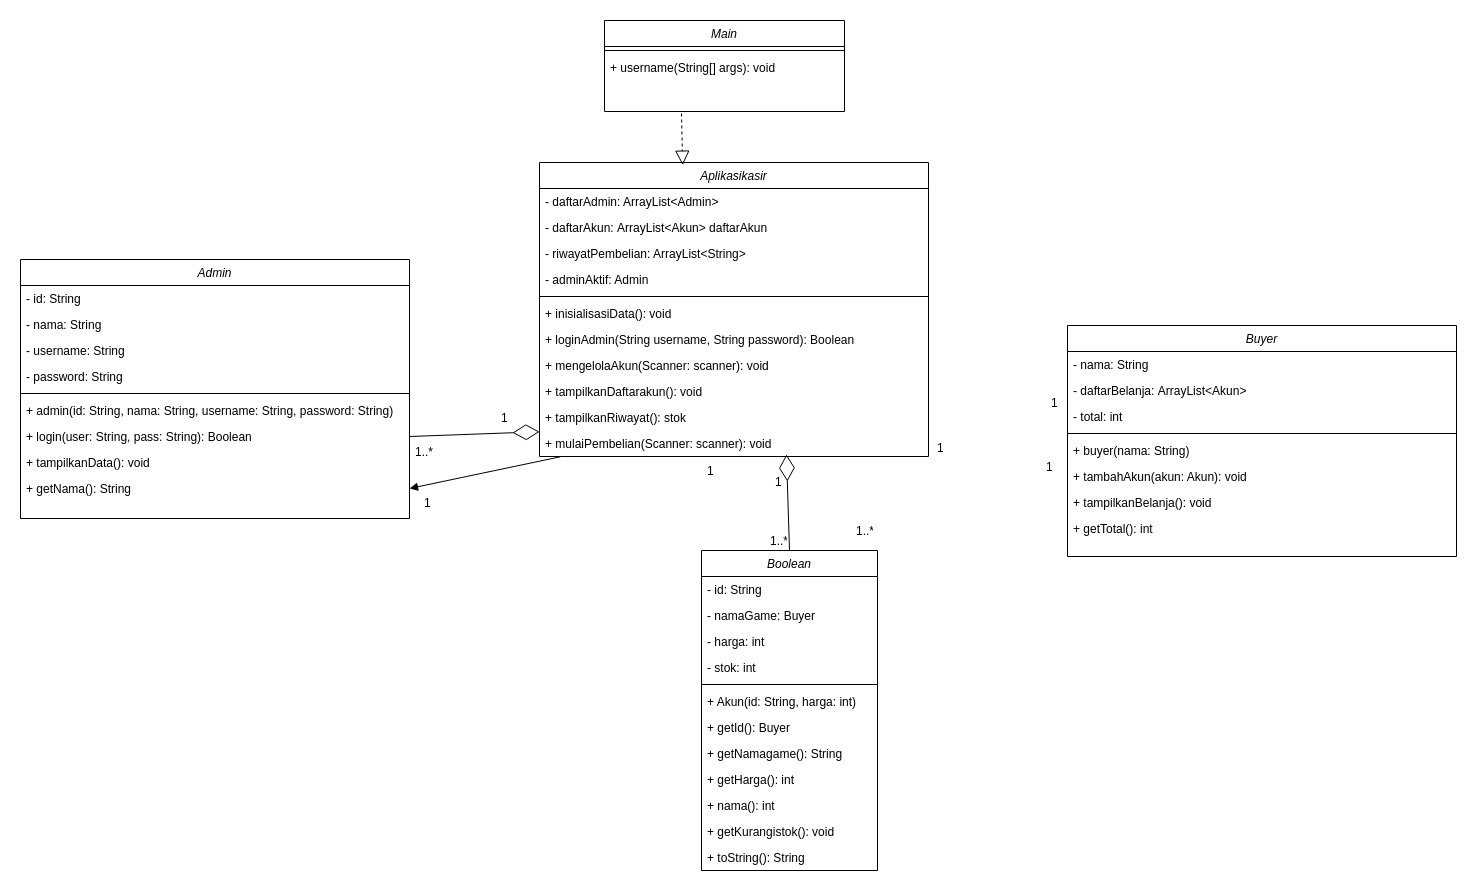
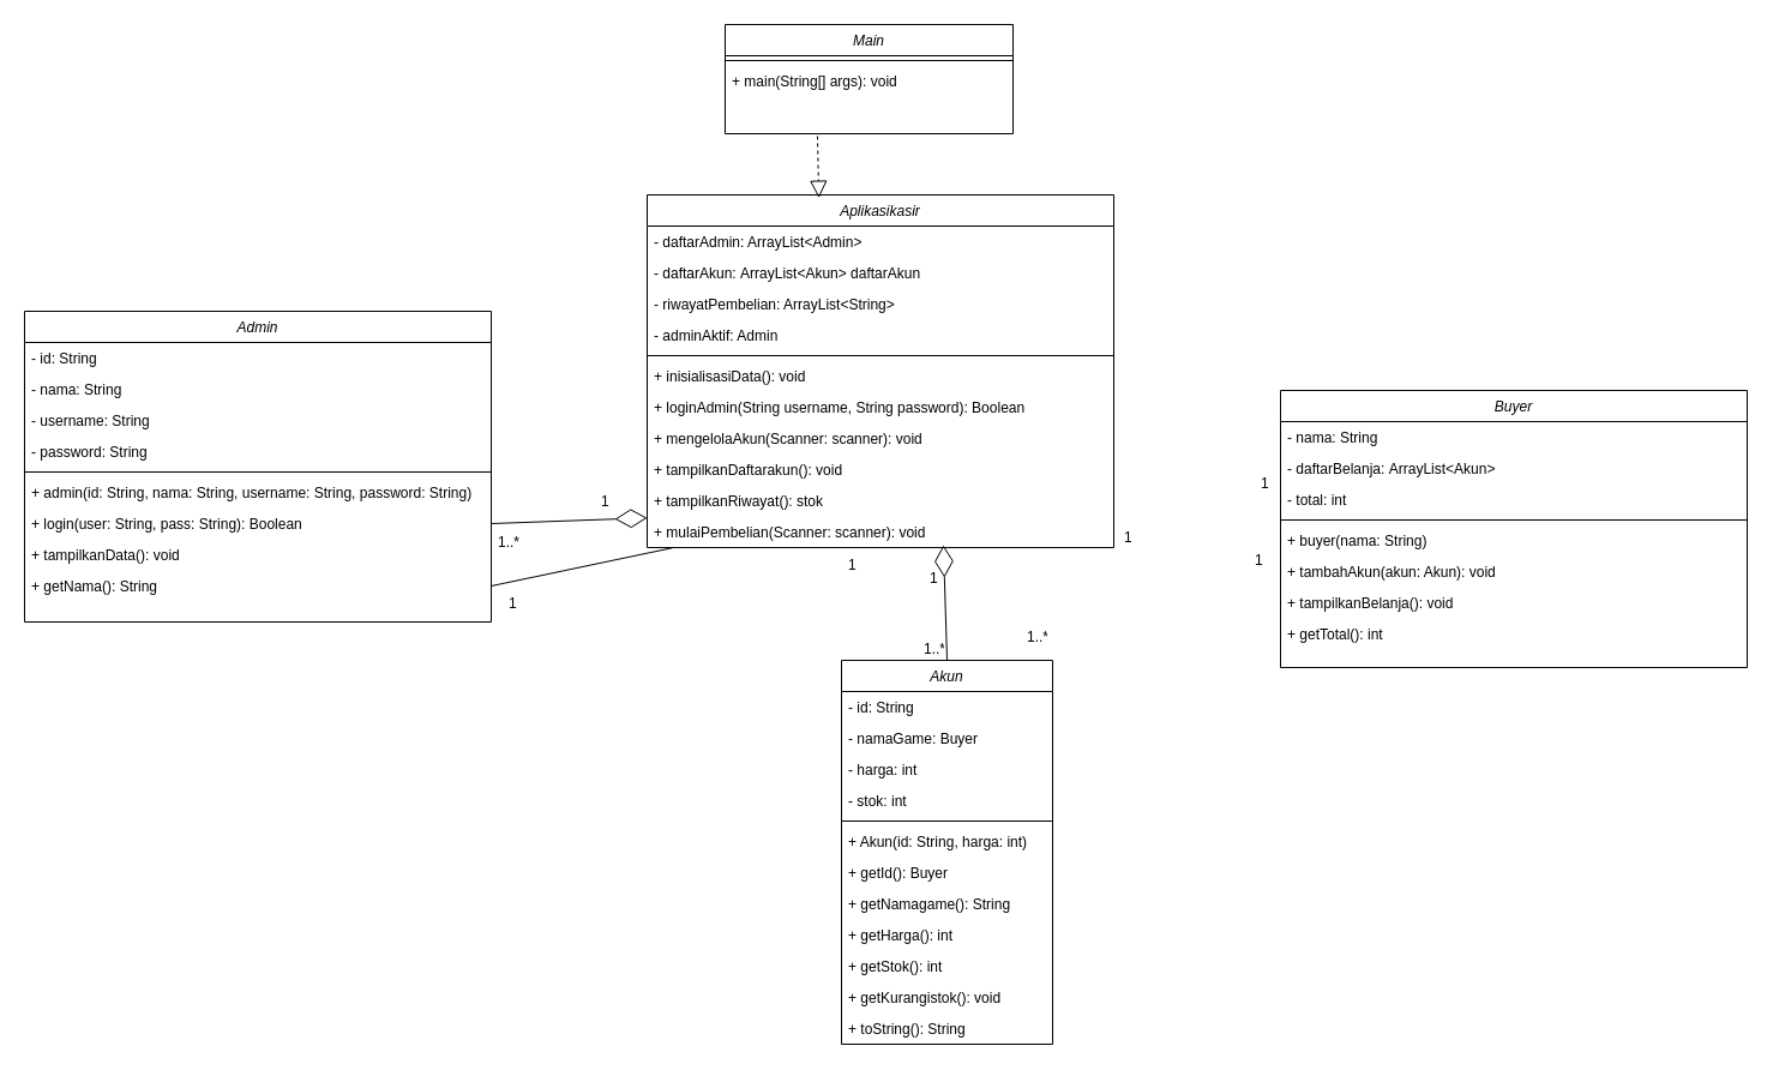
  <mxCell id="0" />
  <mxCell id="1" parent="0" />
  <mxCell id="2" value="Admin" style="swimlane;fontStyle=2;align=center;verticalAlign=top;childLayout=stackLayout;horizontal=1;startSize=26;horizontalStack=0;resizeParent=1;resizeLast=0;collapsible=1;marginBottom=0;rounded=0;shadow=0;strokeWidth=1;" parent="1" vertex="1"><mxGeometry x="20" y="259" width="389" height="259" as="geometry"><mxRectangle x="230" y="140" width="160" height="26" as="alternateBounds" /></mxGeometry></mxCell>
  <mxCell id="3" value="- id: String" style="text;align=left;verticalAlign=top;spacingLeft=4;spacingRight=4;overflow=hidden;rotatable=0;points=[[0,0.5],[1,0.5]];portConstraint=eastwest;" parent="2" vertex="1"><mxGeometry y="26" width="389" height="26" as="geometry" /></mxCell>
  <mxCell id="4" value="- nama: String" style="text;align=left;verticalAlign=top;spacingLeft=4;spacingRight=4;overflow=hidden;rotatable=0;points=[[0,0.5],[1,0.5]];portConstraint=eastwest;" parent="2" vertex="1"><mxGeometry y="52" width="389" height="26" as="geometry" /></mxCell>
  <mxCell id="5" value="- username: String" style="text;align=left;verticalAlign=top;spacingLeft=4;spacingRight=4;overflow=hidden;rotatable=0;points=[[0,0.5],[1,0.5]];portConstraint=eastwest;" parent="2" vertex="1"><mxGeometry y="78" width="389" height="26" as="geometry" /></mxCell>
  <mxCell id="6" value="- password: String" style="text;align=left;verticalAlign=top;spacingLeft=4;spacingRight=4;overflow=hidden;rotatable=0;points=[[0,0.5],[1,0.5]];portConstraint=eastwest;" parent="2" vertex="1"><mxGeometry y="104" width="389" height="26" as="geometry" /></mxCell>
  <mxCell id="7" value="" style="line;html=1;strokeWidth=1;align=left;verticalAlign=middle;spacingTop=-1;spacingLeft=3;spacingRight=3;rotatable=0;labelPosition=right;points=[];portConstraint=eastwest;" parent="2" vertex="1"><mxGeometry y="130" width="389" height="8" as="geometry" /></mxCell>
  <mxCell id="8" value="+ admin(id: String, nama: String, username: String, password: String)  " style="text;align=left;verticalAlign=top;spacingLeft=4;spacingRight=4;overflow=hidden;rotatable=0;points=[[0,0.5],[1,0.5]];portConstraint=eastwest;" parent="2" vertex="1"><mxGeometry y="138" width="389" height="26" as="geometry" /></mxCell>
  <mxCell id="9" value="+ login(user: String, pass: String): Boolean" style="text;align=left;verticalAlign=top;spacingLeft=4;spacingRight=4;overflow=hidden;rotatable=0;points=[[0,0.5],[1,0.5]];portConstraint=eastwest;" parent="2" vertex="1"><mxGeometry y="164" width="389" height="26" as="geometry" /></mxCell>
  <mxCell id="10" value="+ tampilkanData(): void " style="text;align=left;verticalAlign=top;spacingLeft=4;spacingRight=4;overflow=hidden;rotatable=0;points=[[0,0.5],[1,0.5]];portConstraint=eastwest;" parent="2" vertex="1"><mxGeometry y="190" width="389" height="26" as="geometry" /></mxCell>
  <mxCell id="11" value="+ getNama(): String " style="text;align=left;verticalAlign=top;spacingLeft=4;spacingRight=4;overflow=hidden;rotatable=0;points=[[0,0.5],[1,0.5]];portConstraint=eastwest;" parent="2" vertex="1"><mxGeometry y="216" width="389" height="26" as="geometry" /></mxCell>
- <mxCell id="12" value="Boolean" style="swimlane;fontStyle=2;align=center;verticalAlign=top;childLayout=stackLayout;horizontal=1;startSize=26;horizontalStack=0;resizeParent=1;resizeLast=0;collapsible=1;marginBottom=0;rounded=0;shadow=0;strokeWidth=1;" parent="1" vertex="1"><mxGeometry x="701" y="550" width="176" height="320" as="geometry"><mxRectangle x="230" y="140" width="160" height="26" as="alternateBounds" /></mxGeometry></mxCell>
+ <mxCell id="12" value="Akun" style="swimlane;fontStyle=2;align=center;verticalAlign=top;childLayout=stackLayout;horizontal=1;startSize=26;horizontalStack=0;resizeParent=1;resizeLast=0;collapsible=1;marginBottom=0;rounded=0;shadow=0;strokeWidth=1;" parent="1" vertex="1"><mxGeometry x="701" y="550" width="176" height="320" as="geometry"><mxRectangle x="230" y="140" width="160" height="26" as="alternateBounds" /></mxGeometry></mxCell>
  <mxCell id="13" value="- id: String" style="text;align=left;verticalAlign=top;spacingLeft=4;spacingRight=4;overflow=hidden;rotatable=0;points=[[0,0.5],[1,0.5]];portConstraint=eastwest;" parent="12" vertex="1"><mxGeometry y="26" width="176" height="26" as="geometry" /></mxCell>
  <mxCell id="14" value="- namaGame: Buyer" style="text;align=left;verticalAlign=top;spacingLeft=4;spacingRight=4;overflow=hidden;rotatable=0;points=[[0,0.5],[1,0.5]];portConstraint=eastwest;" parent="12" vertex="1"><mxGeometry y="52" width="176" height="26" as="geometry" /></mxCell>
  <mxCell id="15" value="- harga: int " style="text;align=left;verticalAlign=top;spacingLeft=4;spacingRight=4;overflow=hidden;rotatable=0;points=[[0,0.5],[1,0.5]];portConstraint=eastwest;" parent="12" vertex="1"><mxGeometry y="78" width="176" height="26" as="geometry" /></mxCell>
  <mxCell id="16" value="- stok: int " style="text;align=left;verticalAlign=top;spacingLeft=4;spacingRight=4;overflow=hidden;rotatable=0;points=[[0,0.5],[1,0.5]];portConstraint=eastwest;" parent="12" vertex="1"><mxGeometry y="104" width="176" height="26" as="geometry" /></mxCell>
  <mxCell id="17" value="" style="line;html=1;strokeWidth=1;align=left;verticalAlign=middle;spacingTop=-1;spacingLeft=3;spacingRight=3;rotatable=0;labelPosition=right;points=[];portConstraint=eastwest;" parent="12" vertex="1"><mxGeometry y="130" width="176" height="8" as="geometry" /></mxCell>
  <mxCell id="18" value="+ Akun(id: String, harga: int) " style="text;align=left;verticalAlign=top;spacingLeft=4;spacingRight=4;overflow=hidden;rotatable=0;points=[[0,0.5],[1,0.5]];portConstraint=eastwest;" parent="12" vertex="1"><mxGeometry y="138" width="176" height="26" as="geometry" /></mxCell>
  <mxCell id="19" value="+ getId(): Buyer " style="text;align=left;verticalAlign=top;spacingLeft=4;spacingRight=4;overflow=hidden;rotatable=0;points=[[0,0.5],[1,0.5]];portConstraint=eastwest;" parent="12" vertex="1"><mxGeometry y="164" width="176" height="26" as="geometry" /></mxCell>
  <mxCell id="20" value="+ getNamagame(): String " style="text;align=left;verticalAlign=top;spacingLeft=4;spacingRight=4;overflow=hidden;rotatable=0;points=[[0,0.5],[1,0.5]];portConstraint=eastwest;" parent="12" vertex="1"><mxGeometry y="190" width="176" height="26" as="geometry" /></mxCell>
  <mxCell id="21" value="+ getHarga(): int " style="text;align=left;verticalAlign=top;spacingLeft=4;spacingRight=4;overflow=hidden;rotatable=0;points=[[0,0.5],[1,0.5]];portConstraint=eastwest;" parent="12" vertex="1"><mxGeometry y="216" width="176" height="26" as="geometry" /></mxCell>
- <mxCell id="22" value="+ nama(): int " style="text;align=left;verticalAlign=top;spacingLeft=4;spacingRight=4;overflow=hidden;rotatable=0;points=[[0,0.5],[1,0.5]];portConstraint=eastwest;" parent="12" vertex="1"><mxGeometry y="242" width="176" height="26" as="geometry" /></mxCell>
+ <mxCell id="22" value="+ getStok(): int " style="text;align=left;verticalAlign=top;spacingLeft=4;spacingRight=4;overflow=hidden;rotatable=0;points=[[0,0.5],[1,0.5]];portConstraint=eastwest;" parent="12" vertex="1"><mxGeometry y="242" width="176" height="26" as="geometry" /></mxCell>
  <mxCell id="23" value="+ getKurangistok(): void " style="text;align=left;verticalAlign=top;spacingLeft=4;spacingRight=4;overflow=hidden;rotatable=0;points=[[0,0.5],[1,0.5]];portConstraint=eastwest;" parent="12" vertex="1"><mxGeometry y="268" width="176" height="26" as="geometry" /></mxCell>
  <mxCell id="24" value="+ toString(): String" style="text;align=left;verticalAlign=top;spacingLeft=4;spacingRight=4;overflow=hidden;rotatable=0;points=[[0,0.5],[1,0.5]];portConstraint=eastwest;" parent="12" vertex="1"><mxGeometry y="294" width="176" height="26" as="geometry" /></mxCell>
  <mxCell id="25" value="Aplikasikasir" style="swimlane;fontStyle=2;align=center;verticalAlign=top;childLayout=stackLayout;horizontal=1;startSize=26;horizontalStack=0;resizeParent=1;resizeLast=0;collapsible=1;marginBottom=0;rounded=0;shadow=0;strokeWidth=1;" parent="1" vertex="1"><mxGeometry x="539" y="162" width="389" height="294" as="geometry"><mxRectangle x="230" y="140" width="160" height="26" as="alternateBounds" /></mxGeometry></mxCell>
  <mxCell id="26" value="- daftarAdmin: ArrayList&lt;Admin&gt; " style="text;align=left;verticalAlign=top;spacingLeft=4;spacingRight=4;overflow=hidden;rotatable=0;points=[[0,0.5],[1,0.5]];portConstraint=eastwest;" parent="25" vertex="1"><mxGeometry y="26" width="389" height="26" as="geometry" /></mxCell>
  <mxCell id="27" value="- daftarAkun: ArrayList&lt;Akun&gt; daftarAkun" style="text;align=left;verticalAlign=top;spacingLeft=4;spacingRight=4;overflow=hidden;rotatable=0;points=[[0,0.5],[1,0.5]];portConstraint=eastwest;" parent="25" vertex="1"><mxGeometry y="52" width="389" height="26" as="geometry" /></mxCell>
  <mxCell id="28" value="- riwayatPembelian: ArrayList&lt;String&gt; " style="text;align=left;verticalAlign=top;spacingLeft=4;spacingRight=4;overflow=hidden;rotatable=0;points=[[0,0.5],[1,0.5]];portConstraint=eastwest;" parent="25" vertex="1"><mxGeometry y="78" width="389" height="26" as="geometry" /></mxCell>
  <mxCell id="29" value="- adminAktif: Admin" style="text;align=left;verticalAlign=top;spacingLeft=4;spacingRight=4;overflow=hidden;rotatable=0;points=[[0,0.5],[1,0.5]];portConstraint=eastwest;" parent="25" vertex="1"><mxGeometry y="104" width="389" height="26" as="geometry" /></mxCell>
  <mxCell id="30" value="" style="line;html=1;strokeWidth=1;align=left;verticalAlign=middle;spacingTop=-1;spacingLeft=3;spacingRight=3;rotatable=0;labelPosition=right;points=[];portConstraint=eastwest;" parent="25" vertex="1"><mxGeometry y="130" width="389" height="8" as="geometry" /></mxCell>
  <mxCell id="31" value="+ inisialisasiData(): void " style="text;align=left;verticalAlign=top;spacingLeft=4;spacingRight=4;overflow=hidden;rotatable=0;points=[[0,0.5],[1,0.5]];portConstraint=eastwest;" parent="25" vertex="1"><mxGeometry y="138" width="389" height="26" as="geometry" /></mxCell>
  <mxCell id="32" value="+ loginAdmin(String username, String password): Boolean" style="text;align=left;verticalAlign=top;spacingLeft=4;spacingRight=4;overflow=hidden;rotatable=0;points=[[0,0.5],[1,0.5]];portConstraint=eastwest;" parent="25" vertex="1"><mxGeometry y="164" width="389" height="26" as="geometry" /></mxCell>
  <mxCell id="33" value="+ mengelolaAkun(Scanner: scanner): void " style="text;align=left;verticalAlign=top;spacingLeft=4;spacingRight=4;overflow=hidden;rotatable=0;points=[[0,0.5],[1,0.5]];portConstraint=eastwest;" parent="25" vertex="1"><mxGeometry y="190" width="389" height="26" as="geometry" /></mxCell>
  <mxCell id="34" value="+ tampilkanDaftarakun(): void " style="text;align=left;verticalAlign=top;spacingLeft=4;spacingRight=4;overflow=hidden;rotatable=0;points=[[0,0.5],[1,0.5]];portConstraint=eastwest;" parent="25" vertex="1"><mxGeometry y="216" width="389" height="26" as="geometry" /></mxCell>
  <mxCell id="35" value="+ tampilkanRiwayat(): stok " style="text;align=left;verticalAlign=top;spacingLeft=4;spacingRight=4;overflow=hidden;rotatable=0;points=[[0,0.5],[1,0.5]];portConstraint=eastwest;" parent="25" vertex="1"><mxGeometry y="242" width="389" height="26" as="geometry" /></mxCell>
  <mxCell id="36" value="+ mulaiPembelian(Scanner: scanner): void " style="text;align=left;verticalAlign=top;spacingLeft=4;spacingRight=4;overflow=hidden;rotatable=0;points=[[0,0.5],[1,0.5]];portConstraint=eastwest;" parent="25" vertex="1"><mxGeometry y="268" width="389" height="26" as="geometry" /></mxCell>
  <mxCell id="37" value="Buyer" style="swimlane;fontStyle=2;align=center;verticalAlign=top;childLayout=stackLayout;horizontal=1;startSize=26;horizontalStack=0;resizeParent=1;resizeLast=0;collapsible=1;marginBottom=0;rounded=0;shadow=0;strokeWidth=1;" parent="1" vertex="1"><mxGeometry x="1067" y="325" width="389" height="231" as="geometry"><mxRectangle x="230" y="140" width="160" height="26" as="alternateBounds" /></mxGeometry></mxCell>
  <mxCell id="38" value="- nama: String" style="text;align=left;verticalAlign=top;spacingLeft=4;spacingRight=4;overflow=hidden;rotatable=0;points=[[0,0.5],[1,0.5]];portConstraint=eastwest;" parent="37" vertex="1"><mxGeometry y="26" width="389" height="26" as="geometry" /></mxCell>
  <mxCell id="39" value="- daftarBelanja: ArrayList&lt;Akun&gt;" style="text;align=left;verticalAlign=top;spacingLeft=4;spacingRight=4;overflow=hidden;rotatable=0;points=[[0,0.5],[1,0.5]];portConstraint=eastwest;" parent="37" vertex="1"><mxGeometry y="52" width="389" height="26" as="geometry" /></mxCell>
  <mxCell id="40" value="- total: int" style="text;align=left;verticalAlign=top;spacingLeft=4;spacingRight=4;overflow=hidden;rotatable=0;points=[[0,0.5],[1,0.5]];portConstraint=eastwest;" parent="37" vertex="1"><mxGeometry y="78" width="389" height="26" as="geometry" /></mxCell>
  <mxCell id="41" value="" style="line;html=1;strokeWidth=1;align=left;verticalAlign=middle;spacingTop=-1;spacingLeft=3;spacingRight=3;rotatable=0;labelPosition=right;points=[];portConstraint=eastwest;" parent="37" vertex="1"><mxGeometry y="104" width="389" height="8" as="geometry" /></mxCell>
  <mxCell id="42" value="+ buyer(nama: String) " style="text;align=left;verticalAlign=top;spacingLeft=4;spacingRight=4;overflow=hidden;rotatable=0;points=[[0,0.5],[1,0.5]];portConstraint=eastwest;" parent="37" vertex="1"><mxGeometry y="112" width="389" height="26" as="geometry" /></mxCell>
  <mxCell id="43" value="+ tambahAkun(akun: Akun): void     " style="text;align=left;verticalAlign=top;spacingLeft=4;spacingRight=4;overflow=hidden;rotatable=0;points=[[0,0.5],[1,0.5]];portConstraint=eastwest;" parent="37" vertex="1"><mxGeometry y="138" width="389" height="26" as="geometry" /></mxCell>
  <mxCell id="44" value="+ tampilkanBelanja(): void " style="text;align=left;verticalAlign=top;spacingLeft=4;spacingRight=4;overflow=hidden;rotatable=0;points=[[0,0.5],[1,0.5]];portConstraint=eastwest;" parent="37" vertex="1"><mxGeometry y="164" width="389" height="26" as="geometry" /></mxCell>
  <mxCell id="45" value="+ getTotal(): int   " style="text;align=left;verticalAlign=top;spacingLeft=4;spacingRight=4;overflow=hidden;rotatable=0;points=[[0,0.5],[1,0.5]];portConstraint=eastwest;" parent="37" vertex="1"><mxGeometry y="190" width="389" height="26" as="geometry" /></mxCell>
  <mxCell id="46" value="Main" style="swimlane;fontStyle=2;align=center;verticalAlign=top;childLayout=stackLayout;horizontal=1;startSize=26;horizontalStack=0;resizeParent=1;resizeLast=0;collapsible=1;marginBottom=0;rounded=0;shadow=0;strokeWidth=1;" vertex="1" parent="1"><mxGeometry x="604" y="20" width="240" height="91" as="geometry"><mxRectangle x="230" y="140" width="160" height="26" as="alternateBounds" /></mxGeometry></mxCell>
  <mxCell id="47" value="" style="line;html=1;strokeWidth=1;align=left;verticalAlign=middle;spacingTop=-1;spacingLeft=3;spacingRight=3;rotatable=0;labelPosition=right;points=[];portConstraint=eastwest;" vertex="1" parent="46"><mxGeometry y="26" width="240" height="8" as="geometry" /></mxCell>
- <mxCell id="48" value="+ username(String[] args): void" style="text;align=left;verticalAlign=top;spacingLeft=4;spacingRight=4;overflow=hidden;rotatable=0;points=[[0,0.5],[1,0.5]];portConstraint=eastwest;" vertex="1" parent="46"><mxGeometry y="34" width="240" height="26" as="geometry" /></mxCell>
+ <mxCell id="48" value="+ main(String[] args): void" style="text;align=left;verticalAlign=top;spacingLeft=4;spacingRight=4;overflow=hidden;rotatable=0;points=[[0,0.5],[1,0.5]];portConstraint=eastwest;" vertex="1" parent="46"><mxGeometry y="34" width="240" height="26" as="geometry" /></mxCell>
  <mxCell id="49" value="" style="endArrow=block;dashed=1;endFill=0;endSize=12;html=1;rounded=0;entryX=0.368;entryY=0.009;entryDx=0;entryDy=0;entryPerimeter=0;" edge="1" parent="1" target="25"><mxGeometry width="160" relative="1" as="geometry"><mxPoint x="681" y="113" as="sourcePoint" /><mxPoint x="872" y="222" as="targetPoint" /></mxGeometry></mxCell>
  <mxCell id="50" value="1..*" style="text;strokeColor=none;fillColor=none;align=left;verticalAlign=middle;spacingLeft=4;spacingRight=4;overflow=hidden;points=[[0,0.5],[1,0.5]];portConstraint=eastwest;rotatable=0;whiteSpace=wrap;html=1;" vertex="1" parent="1"><mxGeometry x="409" y="437" width="80" height="30" as="geometry" /></mxCell>
  <mxCell id="51" value="" style="endArrow=diamondThin;endFill=0;endSize=24;html=1;rounded=0;entryX=0.183;entryY=0.996;entryDx=0;entryDy=0;entryPerimeter=0;exitX=1;exitY=0.5;exitDx=0;exitDy=0;" edge="1" parent="1" source="9"><mxGeometry width="160" relative="1" as="geometry"><mxPoint x="337.81" y="396.999" as="sourcePoint" /><mxPoint x="538.997" y="431.266" as="targetPoint" /></mxGeometry></mxCell>
  <mxCell id="52" value="1" style="text;strokeColor=none;fillColor=none;align=left;verticalAlign=middle;spacingLeft=4;spacingRight=4;overflow=hidden;points=[[0,0.5],[1,0.5]];portConstraint=eastwest;rotatable=0;whiteSpace=wrap;html=1;" vertex="1" parent="1"><mxGeometry x="495" y="403" width="80" height="30" as="geometry" /></mxCell>
  <mxCell id="53" value="" style="endArrow=diamondThin;endFill=0;endSize=24;html=1;rounded=0;exitX=0.5;exitY=0;exitDx=0;exitDy=0;" edge="1" parent="1" source="12"><mxGeometry width="160" relative="1" as="geometry"><mxPoint x="744" y="743" as="sourcePoint" /><mxPoint x="786" y="454" as="targetPoint" /></mxGeometry></mxCell>
- <mxCell id="54" value="" style="html=1;verticalAlign=bottom;endArrow=block;curved=0;rounded=0;entryX=1;entryY=0.5;entryDx=0;entryDy=0;exitX=0.054;exitY=1.01;exitDx=0;exitDy=0;exitPerimeter=0;" edge="1" parent="1" source="36" target="11"><mxGeometry width="80" relative="1" as="geometry"><mxPoint x="557" y="461" as="sourcePoint" /><mxPoint x="682" y="571" as="targetPoint" /></mxGeometry></mxCell>
+ <mxCell id="54" value="" style="html=1;verticalAlign=bottom;endArrow=none;curved=0;rounded=0;entryX=1;entryY=0.5;entryDx=0;entryDy=0;exitX=0.054;exitY=1.01;exitDx=0;exitDy=0;exitPerimeter=0;" edge="1" parent="1" source="36" target="11"><mxGeometry width="80" relative="1" as="geometry"><mxPoint x="557" y="461" as="sourcePoint" /><mxPoint x="682" y="571" as="targetPoint" /></mxGeometry></mxCell>
  <mxCell id="55" value="1" style="text;strokeColor=none;fillColor=none;align=left;verticalAlign=middle;spacingLeft=4;spacingRight=4;overflow=hidden;points=[[0,0.5],[1,0.5]];portConstraint=eastwest;rotatable=0;whiteSpace=wrap;html=1;" vertex="1" parent="1"><mxGeometry x="418" y="488" width="80" height="30" as="geometry" /></mxCell>
  <mxCell id="56" value="1" style="text;strokeColor=none;fillColor=none;align=left;verticalAlign=middle;spacingLeft=4;spacingRight=4;overflow=hidden;points=[[0,0.5],[1,0.5]];portConstraint=eastwest;rotatable=0;whiteSpace=wrap;html=1;" vertex="1" parent="1"><mxGeometry x="701" y="456" width="80" height="30" as="geometry" /></mxCell>
  <mxCell id="57" value="1" style="text;strokeColor=none;fillColor=none;align=left;verticalAlign=middle;spacingLeft=4;spacingRight=4;overflow=hidden;points=[[0,0.5],[1,0.5]];portConstraint=eastwest;rotatable=0;whiteSpace=wrap;html=1;" vertex="1" parent="1"><mxGeometry x="769" y="467" width="80" height="30" as="geometry" /></mxCell>
  <mxCell id="58" value="1..*" style="text;strokeColor=none;fillColor=none;align=left;verticalAlign=middle;spacingLeft=4;spacingRight=4;overflow=hidden;points=[[0,0.5],[1,0.5]];portConstraint=eastwest;rotatable=0;whiteSpace=wrap;html=1;" vertex="1" parent="1"><mxGeometry x="850" y="516" width="27" height="30" as="geometry" /></mxCell>
  <mxCell id="59" value="1" style="text;strokeColor=none;fillColor=none;align=left;verticalAlign=middle;spacingLeft=4;spacingRight=4;overflow=hidden;points=[[0,0.5],[1,0.5]];portConstraint=eastwest;rotatable=0;whiteSpace=wrap;html=1;" vertex="1" parent="1"><mxGeometry x="931" y="433" width="80" height="30" as="geometry" /></mxCell>
  <mxCell id="60" value="1" style="text;strokeColor=none;fillColor=none;align=left;verticalAlign=middle;spacingLeft=4;spacingRight=4;overflow=hidden;points=[[0,0.5],[1,0.5]];portConstraint=eastwest;rotatable=0;whiteSpace=wrap;html=1;" vertex="1" parent="1"><mxGeometry x="1045" y="388" width="32" height="30" as="geometry" /></mxCell>
  <mxCell id="61" value="1" style="text;strokeColor=none;fillColor=none;align=left;verticalAlign=middle;spacingLeft=4;spacingRight=4;overflow=hidden;points=[[0,0.5],[1,0.5]];portConstraint=eastwest;rotatable=0;whiteSpace=wrap;html=1;" vertex="1" parent="1"><mxGeometry x="1040" y="452" width="32" height="30" as="geometry" /></mxCell>
  <mxCell id="62" value="1..*" style="text;strokeColor=none;fillColor=none;align=left;verticalAlign=middle;spacingLeft=4;spacingRight=4;overflow=hidden;points=[[0,0.5],[1,0.5]];portConstraint=eastwest;rotatable=0;whiteSpace=wrap;html=1;" vertex="1" parent="1"><mxGeometry x="764" y="526" width="27" height="30" as="geometry" /></mxCell>
